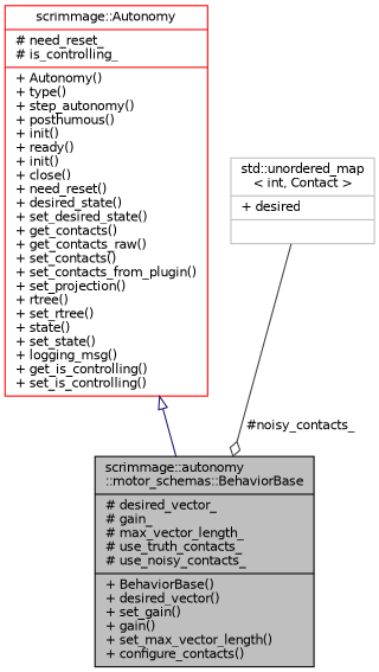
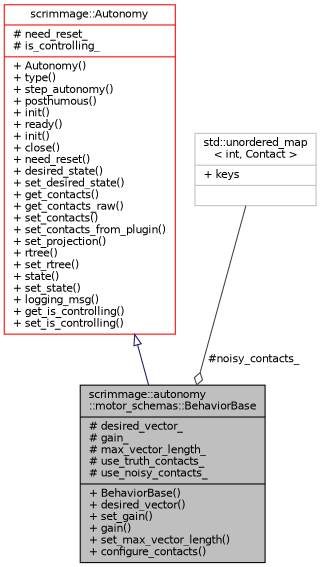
  digraph {
    node [fillcolor=white fontname=Helvetica fontsize=10 shape=record style=filled]
    edge [fontname=Helvetica fontsize=10 labelfontname=Helvetica labelfontsize=10 style=solid]
    n1 [color=black fillcolor=grey75 fontcolor=black height=0.2 label="{scrimmage::autonomy\l::motor_schemas::BehaviorBase\n|# desired_vector_\l# gain_\l# max_vector_length_\l# use_truth_contacts_\l# use_noisy_contacts_\l|+ BehaviorBase()\l+ desired_vector()\l+ set_gain()\l+ gain()\l+ set_max_vector_length()\l+ configure_contacts()\l}" width=0.4]
    n2 [color=red height=0.2 label="{scrimmage::Autonomy\n|# need_reset_\l# is_controlling_\l|+ Autonomy()\l+ type()\l+ step_autonomy()\l+ posthumous()\l+ init()\l+ ready()\l+ init()\l+ close()\l+ need_reset()\l+ desired_state()\l+ set_desired_state()\l+ get_contacts()\l+ get_contacts_raw()\l+ set_contacts()\l+ set_contacts_from_plugin()\l+ set_projection()\l+ rtree()\l+ set_rtree()\l+ state()\l+ set_state()\l+ logging_msg()\l+ get_is_controlling()\l+ set_is_controlling()\l}" width=0.4]
-   n3 [color=grey75 height=0.2 label="{std::unordered_map\l\< int, Contact \>\n|+ desired\l|}" width=0.4]
+   n3 [color=grey75 height=0.2 label="{std::unordered_map\l\< int, Contact \>\n|+ keys\l|}" width=0.4]
    n2 -> n1 [arrowtail=onormal color=midnightblue dir=back]
    n3 -> n1 [arrowhead=odiamond color=grey25 label=" #noisy_contacts_"]
  }
